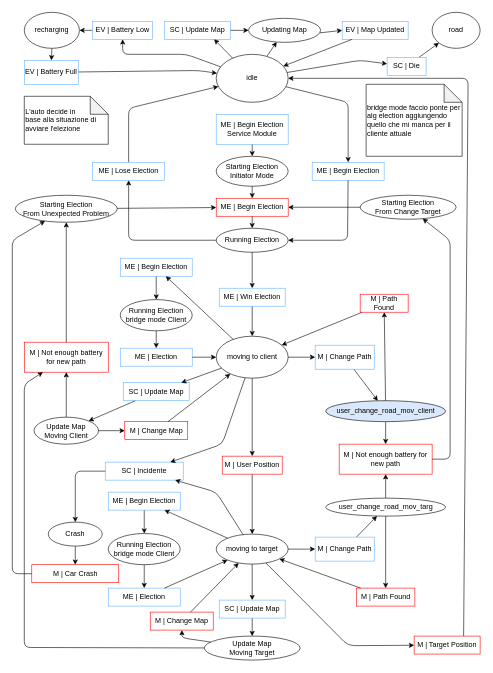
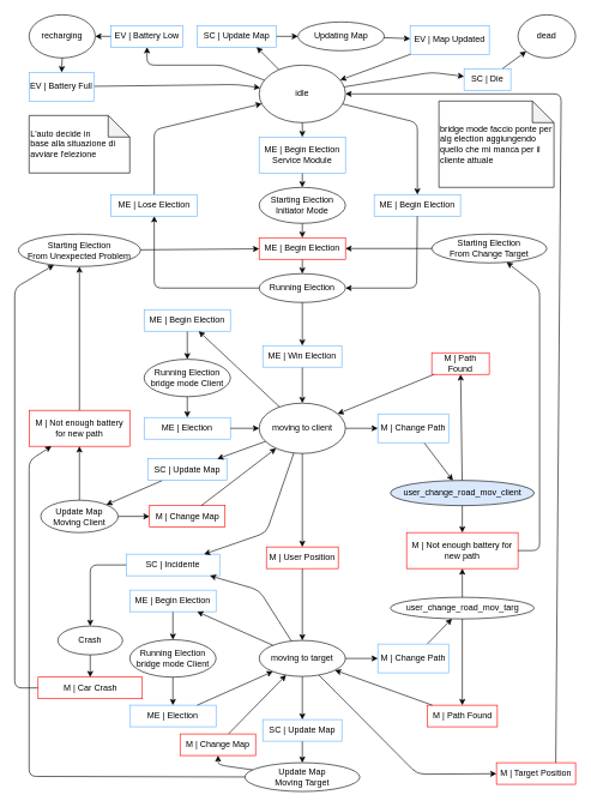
  <mxCell id="0" />
  <mxCell id="1" parent="0" />
  <mxCell id="2" value="idle" style="ellipse;whiteSpace=wrap;html=1;" parent="1" vertex="1"><mxGeometry x="360" y="90" width="120" height="80" as="geometry" /></mxCell>
- <mxCell id="3" value="road" style="ellipse;whiteSpace=wrap;html=1;" parent="1" vertex="1"><mxGeometry x="720" y="20" width="80" height="60" as="geometry" /></mxCell>
+ <mxCell id="3" value="dead" style="ellipse;whiteSpace=wrap;html=1;" parent="1" vertex="1"><mxGeometry x="720" y="20" width="80" height="60" as="geometry" /></mxCell>
  <mxCell id="4" value="SC | Update Map" style="rounded=0;whiteSpace=wrap;html=1;strokeColor=#66B2FF;fillColor=none;" parent="1" vertex="1"><mxGeometry x="274" y="35" width="110" height="30" as="geometry" /></mxCell>
  <mxCell id="5" value="Starting Election&lt;br&gt;Initiator Mode" style="ellipse;whiteSpace=wrap;html=1;" parent="1" vertex="1"><mxGeometry x="360" y="260" width="120" height="50" as="geometry" /></mxCell>
  <mxCell id="6" value="" style="endArrow=classic;html=1;" parent="1" source="8" target="5" edge="1"><mxGeometry width="50" height="50" relative="1" as="geometry"><mxPoint x="139" y="310" as="sourcePoint" /><mxPoint x="349" y="250" as="targetPoint" /></mxGeometry></mxCell>
- <mxCell id="7" value="" style="endArrow=classic;html=1;" parent="1" source="2" target="94" edge="1"><mxGeometry width="50" height="50" relative="1" as="geometry"><mxPoint x="170" y="230" as="sourcePoint" /><mxPoint x="170" y="260" as="targetPoint" /></mxGeometry></mxCell>
+ <mxCell id="7" value="" style="endArrow=classic;html=1;" parent="1" source="2" target="8" edge="1"><mxGeometry width="50" height="50" relative="1" as="geometry"><mxPoint x="170" y="230" as="sourcePoint" /><mxPoint x="170" y="260" as="targetPoint" /></mxGeometry></mxCell>
  <mxCell id="8" value="ME | Begin Election&lt;br&gt;Service Module" style="rounded=0;whiteSpace=wrap;html=1;strokeColor=#66B2FF;fillColor=none;" parent="1" vertex="1"><mxGeometry x="360" y="190" width="120" height="50" as="geometry" /></mxCell>
  <mxCell id="9" value="Running Election" style="ellipse;whiteSpace=wrap;html=1;" parent="1" vertex="1"><mxGeometry x="360" y="380" width="120" height="40" as="geometry" /></mxCell>
  <mxCell id="10" value="" style="endArrow=classic;html=1;" parent="1" source="12" target="9" edge="1"><mxGeometry width="50" height="50" relative="1" as="geometry"><mxPoint x="150" y="575" as="sourcePoint" /><mxPoint x="410" y="429" as="targetPoint" /></mxGeometry></mxCell>
  <mxCell id="11" value="" style="endArrow=classic;html=1;" parent="1" source="5" target="12" edge="1"><mxGeometry width="50" height="50" relative="1" as="geometry"><mxPoint x="139" y="450" as="sourcePoint" /><mxPoint x="173.679" y="520" as="targetPoint" /></mxGeometry></mxCell>
  <mxCell id="12" value="ME | Begin Election" style="rounded=0;whiteSpace=wrap;html=1;fillColor=none;strokeColor=#FF0000;" parent="1" vertex="1"><mxGeometry x="360" y="330" width="120" height="30" as="geometry" /></mxCell>
  <mxCell id="13" value="" style="endArrow=classic;html=1;" parent="1" source="15" target="2" edge="1"><mxGeometry width="50" height="50" relative="1" as="geometry"><mxPoint x="4" y="410" as="sourcePoint" /><mxPoint x="520" y="450" as="targetPoint" /><Array as="points"><mxPoint x="214" y="180" /></Array></mxGeometry></mxCell>
  <mxCell id="14" value="" style="endArrow=classic;html=1;" parent="1" source="9" target="15" edge="1"><mxGeometry width="50" height="50" relative="1" as="geometry"><mxPoint x="133.83" y="668.085" as="sourcePoint" /><mxPoint x="3.913" y="460" as="targetPoint" /><Array as="points"><mxPoint x="214" y="400" /></Array></mxGeometry></mxCell>
  <mxCell id="15" value="ME&amp;nbsp;| Lose Election" style="rounded=0;whiteSpace=wrap;html=1;strokeColor=#66B2FF;fillColor=none;" parent="1" vertex="1"><mxGeometry x="154" y="270" width="120" height="30" as="geometry" /></mxCell>
  <mxCell id="16" value="moving to client" style="ellipse;whiteSpace=wrap;html=1;" parent="1" vertex="1"><mxGeometry x="360" y="560" width="120" height="70" as="geometry" /></mxCell>
  <mxCell id="17" value="" style="endArrow=classic;html=1;" parent="1" source="19" target="16" edge="1"><mxGeometry width="50" height="50" relative="1" as="geometry"><mxPoint x="345" y="700" as="sourcePoint" /><mxPoint x="410" y="490" as="targetPoint" /></mxGeometry></mxCell>
  <mxCell id="18" value="" style="endArrow=classic;html=1;" parent="1" source="9" target="19" edge="1"><mxGeometry width="50" height="50" relative="1" as="geometry"><mxPoint x="210" y="699" as="sourcePoint" /><mxPoint x="309.34" y="689" as="targetPoint" /></mxGeometry></mxCell>
  <mxCell id="19" value="ME&amp;nbsp;| Win Election" style="rounded=0;whiteSpace=wrap;html=1;strokeColor=#66B2FF;fillColor=none;" parent="1" vertex="1"><mxGeometry x="365" y="480" width="110" height="30" as="geometry" /></mxCell>
  <mxCell id="20" value="moving to target" style="ellipse;whiteSpace=wrap;html=1;" parent="1" vertex="1"><mxGeometry x="360" y="890" width="120" height="50" as="geometry" /></mxCell>
  <mxCell id="21" value="" style="endArrow=classic;html=1;" parent="1" source="23" target="20" edge="1"><mxGeometry width="50" height="50" relative="1" as="geometry"><mxPoint x="620" y="714.25" as="sourcePoint" /><mxPoint x="680" y="560" as="targetPoint" /></mxGeometry></mxCell>
  <mxCell id="22" value="" style="endArrow=classic;html=1;" parent="1" source="16" target="23" edge="1"><mxGeometry width="50" height="50" relative="1" as="geometry"><mxPoint x="540" y="700" as="sourcePoint" /><mxPoint x="750" y="700" as="targetPoint" /></mxGeometry></mxCell>
  <mxCell id="23" value="M | User Position" style="rounded=0;whiteSpace=wrap;html=1;fillColor=none;strokeColor=#FF0000;" parent="1" vertex="1"><mxGeometry x="370" y="760" width="100" height="30" as="geometry" /></mxCell>
  <mxCell id="24" value="" style="endArrow=classic;html=1;exitX=0.75;exitY=0;exitDx=0;exitDy=0;" parent="1" source="25" target="2" edge="1"><mxGeometry width="50" height="50" relative="1" as="geometry"><mxPoint x="768.25" y="197.007" as="sourcePoint" /><mxPoint x="850" y="430" as="targetPoint" /><Array as="points"><mxPoint x="780" y="130" /></Array></mxGeometry></mxCell>
  <mxCell id="25" value="M | Target Position" style="rounded=0;whiteSpace=wrap;html=1;fillColor=none;strokeColor=#FF0000;" parent="1" vertex="1"><mxGeometry x="690" y="1060" width="110" height="30" as="geometry" /></mxCell>
  <mxCell id="26" value="Update Map&lt;br&gt;Moving Client" style="ellipse;whiteSpace=wrap;html=1;" parent="1" vertex="1"><mxGeometry x="56.25" y="695" width="107.5" height="45" as="geometry" /></mxCell>
  <mxCell id="27" value="" style="endArrow=classic;html=1;" parent="1" source="67" target="28" edge="1"><mxGeometry width="50" height="50" relative="1" as="geometry"><mxPoint x="939.011" y="914.38" as="sourcePoint" /><mxPoint x="836.5" y="904.38" as="targetPoint" /></mxGeometry></mxCell>
  <mxCell id="28" value="Update Map&lt;br&gt;Moving Target" style="ellipse;whiteSpace=wrap;html=1;" parent="1" vertex="1"><mxGeometry x="340" y="1060" width="160" height="40" as="geometry" /></mxCell>
  <mxCell id="29" value="" style="endArrow=classic;html=1;" parent="1" source="63" target="26" edge="1"><mxGeometry width="50" height="50" relative="1" as="geometry"><mxPoint x="480" y="740" as="sourcePoint" /><mxPoint x="304.952" y="874.38" as="targetPoint" /></mxGeometry></mxCell>
  <mxCell id="30" value="" style="endArrow=classic;html=1;" parent="1" source="20" target="67" edge="1"><mxGeometry width="50" height="50" relative="1" as="geometry"><mxPoint x="810" y="740" as="sourcePoint" /><mxPoint x="906.5" y="883.898" as="targetPoint" /></mxGeometry></mxCell>
  <mxCell id="31" value="M | Not enough battery for new path" style="rounded=0;whiteSpace=wrap;html=1;fillColor=none;strokeColor=#FF0000;" parent="1" vertex="1"><mxGeometry x="40" y="570" width="140" height="50" as="geometry" /></mxCell>
  <mxCell id="32" value="recharging" style="ellipse;whiteSpace=wrap;html=1;" parent="1" vertex="1"><mxGeometry x="40" y="20" width="92" height="60" as="geometry" /></mxCell>
  <mxCell id="33" value="" style="endArrow=classic;html=1;" parent="1" source="37" target="2" edge="1"><mxGeometry width="50" height="50" relative="1" as="geometry"><mxPoint x="-17.5" y="118.251" as="sourcePoint" /><mxPoint x="480" y="80" as="targetPoint" /><Array as="points"><mxPoint x="330" y="117" /></Array></mxGeometry></mxCell>
  <mxCell id="34" value="" style="endArrow=classic;html=1;" parent="1" source="36" target="32" edge="1"><mxGeometry width="50" height="50" relative="1" as="geometry"><mxPoint x="28.244" y="60" as="sourcePoint" /><mxPoint x="540" y="260" as="targetPoint" /></mxGeometry></mxCell>
  <mxCell id="35" value="" style="endArrow=classic;html=1;" parent="1" source="32" target="37" edge="1"><mxGeometry width="50" height="50" relative="1" as="geometry"><mxPoint x="400" y="130" as="sourcePoint" /><mxPoint x="-17.5" y="99.665" as="targetPoint" /></mxGeometry></mxCell>
  <mxCell id="36" value="EV | Battery Low" style="rounded=0;whiteSpace=wrap;html=1;strokeColor=#66B2FF;fillColor=none;" parent="1" vertex="1"><mxGeometry x="154" y="35" width="100" height="30" as="geometry" /></mxCell>
  <mxCell id="37" value="EV | Battery Full" style="rounded=0;whiteSpace=wrap;html=1;strokeColor=#66B2FF;fillColor=none;" parent="1" vertex="1"><mxGeometry x="40" y="100" width="90" height="40" as="geometry" /></mxCell>
  <mxCell id="38" value="" style="endArrow=classic;html=1;" parent="1" source="2" target="40" edge="1"><mxGeometry width="50" height="50" relative="1" as="geometry"><mxPoint x="230" y="190" as="sourcePoint" /><mxPoint x="392.5" y="161.682" as="targetPoint" /><Array as="points"><mxPoint x="600" y="100" /></Array></mxGeometry></mxCell>
  <mxCell id="39" value="" style="endArrow=classic;html=1;" parent="1" source="40" target="3" edge="1"><mxGeometry width="50" height="50" relative="1" as="geometry"><mxPoint x="445" y="140" as="sourcePoint" /><mxPoint x="510" y="180" as="targetPoint" /></mxGeometry></mxCell>
  <mxCell id="40" value="SC | Die" style="rounded=0;whiteSpace=wrap;html=1;strokeColor=#66B2FF;fillColor=none;" parent="1" vertex="1"><mxGeometry x="645" y="95" width="65" height="30" as="geometry" /></mxCell>
  <mxCell id="41" value="" style="endArrow=classic;html=1;" parent="1" source="26" target="44" edge="1"><mxGeometry width="50" height="50" relative="1" as="geometry"><mxPoint x="476.5" y="1020" as="sourcePoint" /><mxPoint x="526.5" y="970" as="targetPoint" /></mxGeometry></mxCell>
  <mxCell id="42" value="" style="endArrow=classic;html=1;" parent="1" source="28" target="68" edge="1"><mxGeometry width="50" height="50" relative="1" as="geometry"><mxPoint x="696.5" y="1004.38" as="sourcePoint" /><mxPoint x="807.133" y="820" as="targetPoint" /><Array as="points"><mxPoint x="303" y="1063" /></Array></mxGeometry></mxCell>
  <mxCell id="43" value="" style="endArrow=classic;html=1;" parent="1" source="68" target="20" edge="1"><mxGeometry width="50" height="50" relative="1" as="geometry"><mxPoint x="760" y="797.169" as="sourcePoint" /><mxPoint x="829.193" y="839.997" as="targetPoint" /></mxGeometry></mxCell>
  <mxCell id="44" value="M | Change Map" style="rounded=0;whiteSpace=wrap;html=1;fillColor=none;strokeColor=#FF0000;" parent="1" vertex="1"><mxGeometry x="207.5" y="702.5" width="105" height="30" as="geometry" /></mxCell>
  <mxCell id="45" value="Running Election bridge mode Client" style="ellipse;whiteSpace=wrap;html=1;" parent="1" vertex="1"><mxGeometry x="200" y="499" width="120" height="52" as="geometry" /></mxCell>
  <mxCell id="46" value="" style="endArrow=classic;html=1;" parent="1" source="47" target="45" edge="1"><mxGeometry width="50" height="50" relative="1" as="geometry"><mxPoint x="466" y="493.096" as="sourcePoint" /><mxPoint x="466" y="530" as="targetPoint" /><Array as="points" /></mxGeometry></mxCell>
  <mxCell id="47" value="ME | Begin Election" style="rounded=0;whiteSpace=wrap;html=1;strokeColor=#66B2FF;fillColor=none;" parent="1" vertex="1"><mxGeometry x="200" y="430" width="120" height="30" as="geometry" /></mxCell>
  <mxCell id="48" value="bridge mode faccio ponte per alg election aggiungendo quello che mi manca per il cliente attuale" style="shape=note;whiteSpace=wrap;html=1;backgroundOutline=1;darkOpacity=0.05;align=left;" parent="1" vertex="1"><mxGeometry x="610" y="140" width="160" height="120" as="geometry" /></mxCell>
  <mxCell id="49" value="user_change_road_mov_client" style="ellipse;whiteSpace=wrap;html=1;fillColor=#dae8fc;" parent="1" vertex="1"><mxGeometry x="542.5" y="667.5" width="200" height="35" as="geometry" /></mxCell>
  <mxCell id="50" value="user_change_road_mov_targ" style="ellipse;whiteSpace=wrap;html=1;" parent="1" vertex="1"><mxGeometry x="542.5" y="830" width="200" height="30" as="geometry" /></mxCell>
  <mxCell id="51" value="" style="endArrow=classic;html=1;" parent="1" source="58" target="49" edge="1"><mxGeometry width="50" height="50" relative="1" as="geometry"><mxPoint x="515.091" y="890" as="sourcePoint" /><mxPoint x="560" y="770" as="targetPoint" /></mxGeometry></mxCell>
  <mxCell id="52" value="" style="endArrow=classic;html=1;" parent="1" source="57" target="16" edge="1"><mxGeometry width="50" height="50" relative="1" as="geometry"><mxPoint x="600" y="910" as="sourcePoint" /><mxPoint x="650" y="860" as="targetPoint" /><Array as="points" /></mxGeometry></mxCell>
  <mxCell id="53" value="M | Not enough battery for new path" style="rounded=0;whiteSpace=wrap;html=1;fillColor=none;strokeColor=#FF0000;" parent="1" vertex="1"><mxGeometry x="565" y="740" width="155" height="50" as="geometry" /></mxCell>
  <mxCell id="54" value="" style="endArrow=classic;html=1;" parent="1" source="69" target="50" edge="1"><mxGeometry width="50" height="50" relative="1" as="geometry"><mxPoint x="930" y="790" as="sourcePoint" /><mxPoint x="980" y="740" as="targetPoint" /></mxGeometry></mxCell>
  <mxCell id="55" value="" style="endArrow=classic;html=1;" parent="1" source="16" target="58" edge="1"><mxGeometry width="50" height="50" relative="1" as="geometry"><mxPoint x="492.69" y="739.095" as="sourcePoint" /><mxPoint x="509.876" y="854" as="targetPoint" /></mxGeometry></mxCell>
  <mxCell id="56" value="" style="endArrow=classic;html=1;" parent="1" source="20" target="69" edge="1"><mxGeometry width="50" height="50" relative="1" as="geometry"><mxPoint x="869.687" y="704.078" as="sourcePoint" /><mxPoint x="971.964" y="711.09" as="targetPoint" /></mxGeometry></mxCell>
  <mxCell id="57" value="M | Path Found" style="rounded=0;whiteSpace=wrap;html=1;fillColor=none;strokeColor=#FF0000;" parent="1" vertex="1"><mxGeometry x="600" y="490" width="80" height="30" as="geometry" /></mxCell>
  <mxCell id="58" value="M | Change Path" style="rounded=0;whiteSpace=wrap;html=1;strokeColor=#66B2FF;fillColor=none;" parent="1" vertex="1"><mxGeometry x="525" y="575" width="98.5" height="40" as="geometry" /></mxCell>
  <mxCell id="59" value="" style="endArrow=classic;html=1;" parent="1" source="45" target="60" edge="1"><mxGeometry width="50" height="50" relative="1" as="geometry"><mxPoint x="486" y="520" as="sourcePoint" /><mxPoint x="171.833" y="538" as="targetPoint" /></mxGeometry></mxCell>
  <mxCell id="60" value="ME | Election" style="rounded=0;whiteSpace=wrap;html=1;strokeColor=#66B2FF;fillColor=none;" parent="1" vertex="1"><mxGeometry x="200" y="580" width="120" height="30" as="geometry" /></mxCell>
  <mxCell id="61" value="" style="endArrow=classic;html=1;" parent="1" source="4" target="94" edge="1"><mxGeometry width="50" height="50" relative="1" as="geometry"><mxPoint x="540" y="90" as="sourcePoint" /><mxPoint x="420" y="45" as="targetPoint" /></mxGeometry></mxCell>
  <mxCell id="62" value="" style="endArrow=classic;html=1;entryX=0.75;entryY=1;entryDx=0;entryDy=0;" parent="1" source="2" target="4" edge="1"><mxGeometry width="50" height="50" relative="1" as="geometry"><mxPoint x="520" y="110" as="sourcePoint" /><mxPoint x="570" y="60" as="targetPoint" /></mxGeometry></mxCell>
  <mxCell id="63" value="SC | Update Map" style="rounded=0;whiteSpace=wrap;html=1;strokeColor=#66B2FF;fillColor=none;" parent="1" vertex="1"><mxGeometry x="205" y="637.5" width="110" height="30" as="geometry" /></mxCell>
  <mxCell id="64" value="" style="endArrow=classic;html=1;" parent="1" source="16" target="63" edge="1"><mxGeometry width="50" height="50" relative="1" as="geometry"><mxPoint x="379.207" y="607.904" as="sourcePoint" /><mxPoint x="-14.894" y="627.813" as="targetPoint" /></mxGeometry></mxCell>
  <mxCell id="65" value="" style="endArrow=classic;html=1;" parent="1" source="44" target="16" edge="1"><mxGeometry width="50" height="50" relative="1" as="geometry"><mxPoint x="310" y="680" as="sourcePoint" /><mxPoint x="360" y="630" as="targetPoint" /></mxGeometry></mxCell>
  <mxCell id="66" value="" style="endArrow=classic;html=1;" parent="1" source="49" target="57" edge="1"><mxGeometry width="50" height="50" relative="1" as="geometry"><mxPoint x="600" y="990" as="sourcePoint" /><mxPoint x="650" y="940" as="targetPoint" /></mxGeometry></mxCell>
  <mxCell id="67" value="SC | Update Map" style="rounded=0;whiteSpace=wrap;html=1;strokeColor=#66B2FF;fillColor=none;" parent="1" vertex="1"><mxGeometry x="365" y="1000" width="110" height="30" as="geometry" /></mxCell>
  <mxCell id="68" value="M | Change Map" style="rounded=0;whiteSpace=wrap;html=1;fillColor=none;strokeColor=#FF0000;" parent="1" vertex="1"><mxGeometry x="250" y="1020" width="105" height="30" as="geometry" /></mxCell>
  <mxCell id="69" value="M | Change Path" style="rounded=0;whiteSpace=wrap;html=1;strokeColor=#66B2FF;fillColor=none;" parent="1" vertex="1"><mxGeometry x="525" y="895" width="98.5" height="40" as="geometry" /></mxCell>
  <mxCell id="70" value="M | Path Found" style="rounded=0;whiteSpace=wrap;html=1;fillColor=none;strokeColor=#FF0000;" parent="1" vertex="1"><mxGeometry x="593.75" y="980" width="97.5" height="30" as="geometry" /></mxCell>
  <mxCell id="71" value="" style="endArrow=classic;html=1;" parent="1" source="50" target="70" edge="1"><mxGeometry width="50" height="50" relative="1" as="geometry"><mxPoint x="490" y="1060" as="sourcePoint" /><mxPoint x="540" y="1010" as="targetPoint" /></mxGeometry></mxCell>
  <mxCell id="72" value="" style="endArrow=classic;html=1;" parent="1" source="70" target="20" edge="1"><mxGeometry width="50" height="50" relative="1" as="geometry"><mxPoint x="540" y="1010" as="sourcePoint" /><mxPoint x="590" y="960" as="targetPoint" /></mxGeometry></mxCell>
  <mxCell id="73" value="Running Election bridge mode Client" style="ellipse;whiteSpace=wrap;html=1;" parent="1" vertex="1"><mxGeometry x="180" y="889" width="120" height="52" as="geometry" /></mxCell>
  <mxCell id="74" value="" style="endArrow=classic;html=1;" parent="1" source="75" target="73" edge="1"><mxGeometry width="50" height="50" relative="1" as="geometry"><mxPoint x="410" y="838.596" as="sourcePoint" /><mxPoint x="410" y="875.5" as="targetPoint" /><Array as="points" /></mxGeometry></mxCell>
  <mxCell id="75" value="ME | Begin Election" style="rounded=0;whiteSpace=wrap;html=1;strokeColor=#66B2FF;fillColor=none;" parent="1" vertex="1"><mxGeometry x="180" y="820" width="120" height="30" as="geometry" /></mxCell>
  <mxCell id="76" value="" style="endArrow=classic;html=1;" parent="1" source="73" target="77" edge="1"><mxGeometry width="50" height="50" relative="1" as="geometry"><mxPoint x="430" y="865.5" as="sourcePoint" /><mxPoint x="115.833" y="883.5" as="targetPoint" /></mxGeometry></mxCell>
  <mxCell id="77" value="ME | Election" style="rounded=0;whiteSpace=wrap;html=1;strokeColor=#66B2FF;fillColor=none;" parent="1" vertex="1"><mxGeometry x="180" y="980" width="120" height="30" as="geometry" /></mxCell>
  <mxCell id="78" value="" style="endArrow=classic;html=1;" parent="1" source="49" target="53" edge="1"><mxGeometry width="50" height="50" relative="1" as="geometry"><mxPoint x="290" y="820" as="sourcePoint" /><mxPoint x="340" y="770" as="targetPoint" /></mxGeometry></mxCell>
  <mxCell id="79" value="" style="endArrow=classic;html=1;" parent="1" source="50" target="53" edge="1"><mxGeometry width="50" height="50" relative="1" as="geometry"><mxPoint x="280" y="810" as="sourcePoint" /><mxPoint x="330" y="760" as="targetPoint" /></mxGeometry></mxCell>
  <mxCell id="80" value="" style="endArrow=classic;html=1;" parent="1" source="20" target="25" edge="1"><mxGeometry width="50" height="50" relative="1" as="geometry"><mxPoint x="510" y="1000" as="sourcePoint" /><mxPoint x="560" y="950" as="targetPoint" /><Array as="points"><mxPoint x="580" y="1076" /></Array></mxGeometry></mxCell>
  <mxCell id="81" value="SC | Incidente" style="rounded=0;whiteSpace=wrap;html=1;strokeColor=#66B2FF;fillColor=none;" parent="1" vertex="1"><mxGeometry x="175" y="770" width="130" height="30" as="geometry" /></mxCell>
  <mxCell id="82" value="" style="endArrow=classic;html=1;" parent="1" source="60" target="16" edge="1"><mxGeometry width="50" height="50" relative="1" as="geometry"><mxPoint x="810" y="600" as="sourcePoint" /><mxPoint x="860" y="550" as="targetPoint" /></mxGeometry></mxCell>
  <mxCell id="83" value="" style="endArrow=classic;html=1;" parent="1" source="77" target="20" edge="1"><mxGeometry width="50" height="50" relative="1" as="geometry"><mxPoint x="510" y="870" as="sourcePoint" /><mxPoint x="560" y="820" as="targetPoint" /></mxGeometry></mxCell>
  <mxCell id="84" value="" style="endArrow=classic;html=1;" parent="1" source="20" target="75" edge="1"><mxGeometry width="50" height="50" relative="1" as="geometry"><mxPoint x="470" y="850" as="sourcePoint" /><mxPoint x="520" y="800" as="targetPoint" /></mxGeometry></mxCell>
  <mxCell id="85" value="" style="endArrow=classic;html=1;" parent="1" source="16" target="47" edge="1"><mxGeometry width="50" height="50" relative="1" as="geometry"><mxPoint x="40" y="590" as="sourcePoint" /><mxPoint x="90" y="540" as="targetPoint" /></mxGeometry></mxCell>
  <mxCell id="86" value="" style="endArrow=classic;html=1;" parent="1" source="53" target="108" edge="1"><mxGeometry width="50" height="50" relative="1" as="geometry"><mxPoint x="680" y="580" as="sourcePoint" /><mxPoint x="690" y="440" as="targetPoint" /><Array as="points"><mxPoint x="750" y="765" /><mxPoint x="750" y="400" /></Array></mxGeometry></mxCell>
  <mxCell id="87" value="" style="endArrow=classic;html=1;" parent="1" source="20" target="81" edge="1"><mxGeometry width="50" height="50" relative="1" as="geometry"><mxPoint x="20" y="880" as="sourcePoint" /><mxPoint x="70" y="830" as="targetPoint" /><Array as="points"><mxPoint x="360" y="820" /></Array></mxGeometry></mxCell>
  <mxCell id="88" value="" style="endArrow=classic;html=1;" parent="1" source="16" target="81" edge="1"><mxGeometry width="50" height="50" relative="1" as="geometry"><mxPoint x="470" y="730" as="sourcePoint" /><mxPoint x="520" y="680" as="targetPoint" /><Array as="points"><mxPoint x="370" y="740" /></Array></mxGeometry></mxCell>
  <mxCell id="89" value="Crash" style="ellipse;whiteSpace=wrap;html=1;" parent="1" vertex="1"><mxGeometry x="80" y="870" width="90" height="40" as="geometry" /></mxCell>
  <mxCell id="90" value="" style="endArrow=classic;html=1;" parent="1" source="81" target="89" edge="1"><mxGeometry width="50" height="50" relative="1" as="geometry"><mxPoint x="100" y="830" as="sourcePoint" /><mxPoint x="150" y="780" as="targetPoint" /><Array as="points"><mxPoint x="125" y="785" /></Array></mxGeometry></mxCell>
  <mxCell id="91" value="ME | Begin Election" style="rounded=0;whiteSpace=wrap;html=1;strokeColor=#66B2FF;fillColor=none;" vertex="1" parent="1"><mxGeometry x="520" y="270" width="120" height="30" as="geometry" /></mxCell>
  <mxCell id="92" value="" style="endArrow=classic;html=1;" edge="1" parent="1" source="2" target="91"><mxGeometry width="50" height="50" relative="1" as="geometry"><mxPoint x="530" y="230" as="sourcePoint" /><mxPoint x="580" y="180" as="targetPoint" /><Array as="points"><mxPoint x="580" y="170" /></Array></mxGeometry></mxCell>
  <mxCell id="93" value="" style="endArrow=classic;html=1;" edge="1" parent="1" source="91" target="9"><mxGeometry width="50" height="50" relative="1" as="geometry"><mxPoint x="560" y="300" as="sourcePoint" /><mxPoint x="610" y="250" as="targetPoint" /><Array as="points"><mxPoint x="579" y="400" /></Array></mxGeometry></mxCell>
  <mxCell id="94" value="Updating Map" style="ellipse;whiteSpace=wrap;html=1;" vertex="1" parent="1"><mxGeometry x="414" y="30" width="120" height="40" as="geometry" /></mxCell>
- <mxCell id="95" value="EV | Map Updated" style="rounded=0;whiteSpace=wrap;html=1;strokeColor=#66B2FF;fillColor=none;" vertex="1" parent="1"><mxGeometry x="570" y="35" width="110" height="30" as="geometry" /></mxCell>
+ <mxCell id="95" value="EV | Map Updated" style="rounded=0;whiteSpace=wrap;html=1;strokeColor=#66B2FF;fillColor=none;" vertex="1" parent="1"><mxGeometry x="570" y="35" width="110" height="40" as="geometry" /></mxCell>
  <mxCell id="96" value="" style="endArrow=classic;html=1;" edge="1" parent="1" source="95" target="2"><mxGeometry width="50" height="50" relative="1" as="geometry"><mxPoint x="410" y="50" as="sourcePoint" /><mxPoint x="460" y="0" as="targetPoint" /></mxGeometry></mxCell>
  <mxCell id="97" value="" style="endArrow=classic;html=1;" edge="1" parent="1" source="94" target="95"><mxGeometry width="50" height="50" relative="1" as="geometry"><mxPoint x="410" y="50" as="sourcePoint" /><mxPoint x="460" y="0" as="targetPoint" /></mxGeometry></mxCell>
  <mxCell id="98" value="" style="endArrow=classic;html=1;" edge="1" parent="1" source="2" target="36"><mxGeometry width="50" height="50" relative="1" as="geometry"><mxPoint x="210" y="130" as="sourcePoint" /><mxPoint x="260" y="80" as="targetPoint" /><Array as="points"><mxPoint x="310" y="90" /><mxPoint x="204" y="90" /></Array></mxGeometry></mxCell>
  <mxCell id="99" value="" style="endArrow=classic;html=1;" edge="1" parent="1" source="26" target="31"><mxGeometry width="50" height="50" relative="1" as="geometry"><mxPoint x="60" y="700" as="sourcePoint" /><mxPoint x="110" y="650" as="targetPoint" /></mxGeometry></mxCell>
  <mxCell id="100" value="Starting Election&lt;br&gt;From Unexpected Problem" style="ellipse;whiteSpace=wrap;html=1;" vertex="1" parent="1"><mxGeometry x="25" y="325" width="170" height="45" as="geometry" /></mxCell>
  <mxCell id="101" value="" style="endArrow=classic;html=1;" edge="1" parent="1" source="31" target="100"><mxGeometry width="50" height="50" relative="1" as="geometry"><mxPoint x="20" y="540" as="sourcePoint" /><mxPoint x="70" y="490" as="targetPoint" /></mxGeometry></mxCell>
  <mxCell id="102" value="" style="endArrow=classic;html=1;" edge="1" parent="1" source="100" target="12"><mxGeometry width="50" height="50" relative="1" as="geometry"><mxPoint x="130" y="420" as="sourcePoint" /><mxPoint x="180" y="370" as="targetPoint" /></mxGeometry></mxCell>
  <mxCell id="103" value="&lt;div&gt;&lt;span&gt;L'auto&amp;nbsp;&lt;/span&gt;&lt;span&gt;decide in&amp;nbsp;&lt;/span&gt;&lt;/div&gt;&lt;div&gt;&lt;span&gt;base alla situazione di avviare l'elezione&lt;/span&gt;&lt;/div&gt;" style="shape=note;whiteSpace=wrap;html=1;backgroundOutline=1;darkOpacity=0.05;align=left;" vertex="1" parent="1"><mxGeometry x="40" y="160" width="140" height="80" as="geometry" /></mxCell>
  <mxCell id="104" value="" style="endArrow=classic;html=1;" edge="1" parent="1" source="105" target="100"><mxGeometry width="50" height="50" relative="1" as="geometry"><mxPoint x="-30" y="590" as="sourcePoint" /><mxPoint x="60" y="630" as="targetPoint" /><Array as="points"><mxPoint x="20" y="956" /><mxPoint x="20" y="400" /></Array></mxGeometry></mxCell>
  <mxCell id="105" value="M | Car Crash" style="rounded=0;whiteSpace=wrap;html=1;fillColor=none;strokeColor=#FF0000;" vertex="1" parent="1"><mxGeometry x="52.5" y="941" width="145" height="30" as="geometry" /></mxCell>
  <mxCell id="106" value="" style="endArrow=classic;html=1;" edge="1" parent="1" source="89" target="105"><mxGeometry width="50" height="50" relative="1" as="geometry"><mxPoint x="-50" y="790" as="sourcePoint" /><mxPoint y="740" as="targetPoint" x="0" /></mxGeometry></mxCell>
  <mxCell id="107" value="" style="endArrow=classic;html=1;" edge="1" parent="1" source="28" target="31"><mxGeometry width="50" height="50" relative="1" as="geometry"><mxPoint x="-50" y="860" as="sourcePoint" /><mxPoint y="810" as="targetPoint" x="0" /><Array as="points"><mxPoint x="40" y="1079" /><mxPoint x="40" y="640" /></Array></mxGeometry></mxCell>
  <mxCell id="108" value="Starting Election&lt;br&gt;From Change Target" style="ellipse;whiteSpace=wrap;html=1;" vertex="1" parent="1"><mxGeometry x="600" y="325" width="160" height="40" as="geometry" /></mxCell>
  <mxCell id="109" value="" style="endArrow=classic;html=1;" edge="1" parent="1" source="108" target="12"><mxGeometry width="50" height="50" relative="1" as="geometry"><mxPoint x="480" y="500" as="sourcePoint" /><mxPoint x="530" y="450" as="targetPoint" /></mxGeometry></mxCell>
